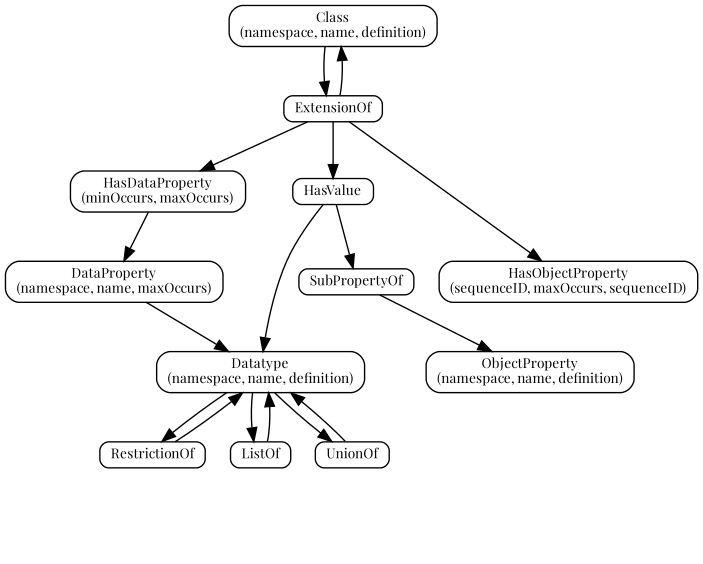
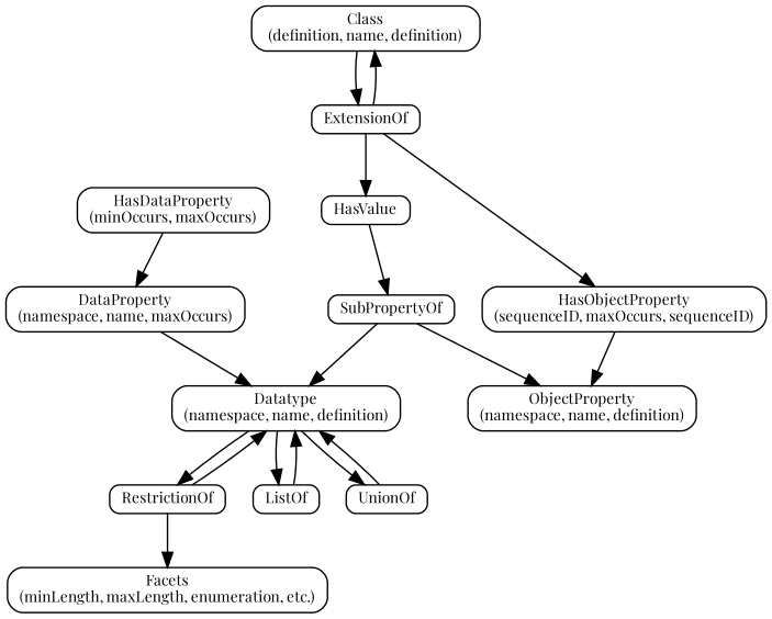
  digraph {
    fontname="Playfair Display"
    rankdir=TB
    node [fontname="Playfair Display" fontsize=10 shape=box style=rounded]
    edge [dir=forward fontname="Playfair Display" fontsize=10]
-   Class [height=0 label="\N\n(namespace, name, definition)\n" width=0]
+   Class [height=0 label="\N\n(definition, name, definition)\n" width=0]
    ExtensionOf [height=0 label="\N\l" width=0]
    HasDataProperty [height=0 label="\N\n(minOccurs, maxOccurs)\n" width=0]
    HasObjectProperty [height=0 label="\N\n(sequenceID, maxOccurs, sequenceID)\n" width=0]
    HasValue [height=0 label="\N\l" width=0]
    DataProperty [height=0 label="\N\n(namespace, name, maxOccurs)\n" width=0]
    ObjectProperty [height=0 label="\N\n(namespace, name, definition)\n" width=0]
    Datatype [height=0 label="\N\n(namespace, name, definition)\n" width=0]
    SubPropertyOf [height=0 label="\N\l" width=0]
    RestrictionOf [height=0 label="\N\l" width=0]
    ListOf [height=0 label="\N\l" width=0]
    UnionOf [height=0 label="\N\l" width=0]
+   Facets [height=0 label="\N\n(minLength, maxLength, enumeration, etc.)\n" width=0]
    Class -> ExtensionOf
    ExtensionOf -> Class
-   ExtensionOf -> HasDataProperty
    ExtensionOf -> HasObjectProperty
    ExtensionOf -> HasValue
    HasDataProperty -> DataProperty
-   HasValue -> Datatype
+   HasObjectProperty -> ObjectProperty
+   SubPropertyOf -> Datatype
    HasValue -> SubPropertyOf
    DataProperty -> Datatype
    Datatype -> RestrictionOf
    Datatype -> ListOf
    Datatype -> UnionOf
    SubPropertyOf -> ObjectProperty
    RestrictionOf -> Datatype
+   RestrictionOf -> Facets
    ListOf -> Datatype
    UnionOf -> Datatype
  }
